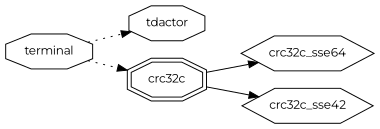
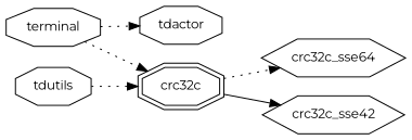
  digraph {
    fontname=Montserrat
    rankdir=LR
    node [fontname=Montserrat fontsize=12 shape=octagon]
    edge [fontname=Montserrat style=dotted]
    n1 [label=terminal]
    n2 [label=tdactor]
    n3 [label=crc32c shape=doubleoctagon]
+   n4 [label=tdutils]
    n5 [label=crc32c_sse64 shape=hexagon]
    n6 [label=crc32c_sse42 shape=hexagon]
    n1 -> n2
    n1 -> n3
-   n3 -> n5 [style=""]
+   n3 -> n5
    n3 -> n6 [style=""]
+   n4 -> n3
  }
